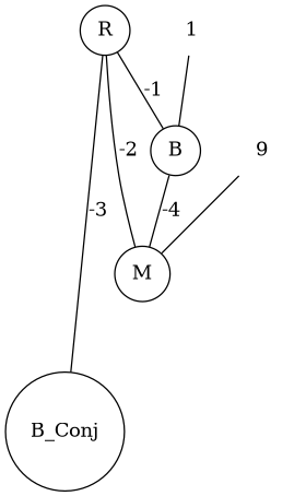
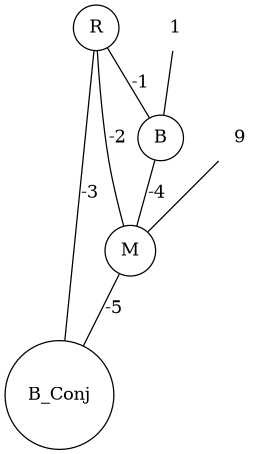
  graph {
    node [shape=circle]
    R
    B
    M
    B_Conj
    1 [shape=plaintext]
    n6 [label=9 shape=plaintext]
    R -- B [label=-1]
    R -- M [label=-2]
    R -- B_Conj [label=-3]
    B -- M [label=-4]
+   M -- B_Conj [label=-5]
    1 -- B
    n6 -- M
  }
